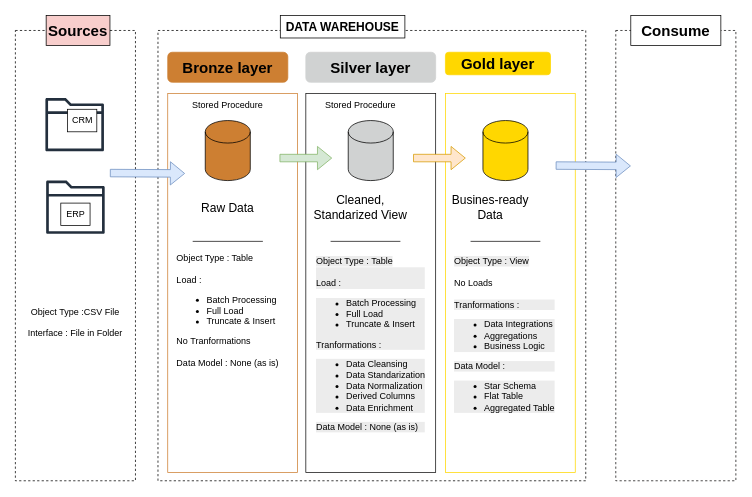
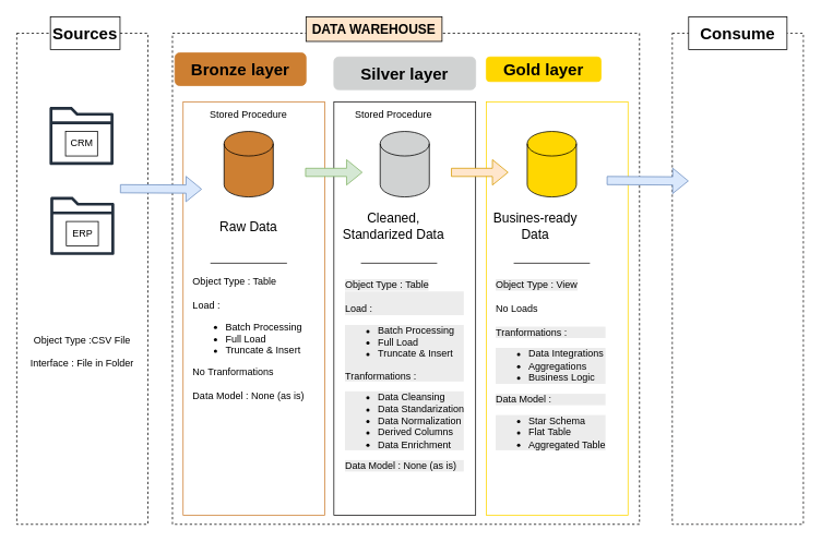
  <mxCell id="0" />
  <mxCell id="1" parent="0" />
  <mxCell id="2" value="" style="rounded=0;whiteSpace=wrap;html=1;dashed=1;strokeColor=light-dark(#000000,#EDEDED);" vertex="1" parent="1"><mxGeometry x="210" y="40" width="570" height="600" as="geometry" /></mxCell>
  <mxCell id="3" value="" style="rounded=0;whiteSpace=wrap;html=1;dashed=1;" vertex="1" parent="1"><mxGeometry y="40" width="160" height="600" as="geometry" x="20" /></mxCell>
- <mxCell id="4" value="&lt;font style=&quot;font-size: 20px;&quot;&gt;&lt;b&gt;Sources&lt;/b&gt;&lt;/font&gt;" style="rounded=0;whiteSpace=wrap;html=1;fillColor=#f8cecc;" vertex="1" parent="1"><mxGeometry x="61" y="20" width="85" height="40" as="geometry" /></mxCell>
+ <mxCell id="4" value="&lt;font style=&quot;font-size: 20px;&quot;&gt;&lt;b&gt;Sources&lt;/b&gt;&lt;/font&gt;" style="rounded=0;whiteSpace=wrap;html=1;" vertex="1" parent="1"><mxGeometry x="61" y="20" width="85" height="40" as="geometry" /></mxCell>
  <mxCell id="5" value="" style="sketch=0;outlineConnect=0;fontColor=#232F3E;gradientColor=none;fillColor=#232F3D;strokeColor=none;dashed=0;verticalLabelPosition=bottom;verticalAlign=top;align=center;html=1;fontSize=12;fontStyle=0;aspect=fixed;pointerEvents=1;shape=mxgraph.aws4.folder;" vertex="1" parent="1"><mxGeometry x="60" y="130" width="78" height="71" as="geometry" /></mxCell>
- <mxCell id="6" value="CRM" style="rounded=0;whiteSpace=wrap;html=1;" vertex="1" parent="1"><mxGeometry x="89.5" y="145" width="39" height="30" as="geometry" /></mxCell>
+ <mxCell id="6" value="CRM" style="rounded=0;whiteSpace=wrap;html=1;" vertex="1" parent="1"><mxGeometry x="79.5" y="160" width="39" height="30" as="geometry" /></mxCell>
  <mxCell id="7" value="" style="sketch=0;outlineConnect=0;fontColor=#232F3E;gradientColor=none;fillColor=#232F3D;strokeColor=none;dashed=0;verticalLabelPosition=bottom;verticalAlign=top;align=center;html=1;fontSize=12;fontStyle=0;aspect=fixed;pointerEvents=1;shape=mxgraph.aws4.folder;" vertex="1" parent="1"><mxGeometry x="61" y="240" width="78" height="71" as="geometry" /></mxCell>
  <mxCell id="8" value="ERP" style="rounded=0;whiteSpace=wrap;html=1;" vertex="1" parent="1"><mxGeometry x="80.5" y="270" width="39" height="30" as="geometry" /></mxCell>
  <mxCell id="9" value="" style="rounded=0;whiteSpace=wrap;html=1;strokeColor=light-dark(#CD7F32,#CD7F32);fillStyle=hatch;fillColor=none;" vertex="1" parent="1"><mxGeometry x="223" y="124" width="173" height="505" as="geometry" /></mxCell>
- <mxCell id="10" value="&lt;font style=&quot;font-size: 20px;&quot;&gt;&lt;b&gt;Bronze layer&lt;/b&gt;&lt;/font&gt;" style="rounded=1;whiteSpace=wrap;html=1;strokeColor=light-dark(#CD7F32,#CD7F32);fillColor=light-dark(#cd7f32, #ededed);" vertex="1" parent="1"><mxGeometry x="223" y="69" width="160" height="40" as="geometry" /></mxCell>
+ <mxCell id="10" value="&lt;font style=&quot;font-size: 20px;&quot;&gt;&lt;b&gt;Bronze layer&lt;/b&gt;&lt;/font&gt;" style="rounded=1;whiteSpace=wrap;html=1;strokeColor=light-dark(#CD7F32,#CD7F32);fillColor=light-dark(#cd7f32, #ededed);" vertex="1" parent="1"><mxGeometry x="213" y="64" width="160" height="40" as="geometry" /></mxCell>
  <mxCell id="11" value="" style="rounded=0;whiteSpace=wrap;html=1;strokeColor=light-dark(#121111, #ededed);fillStyle=hatch;fillColor=none;" vertex="1" parent="1"><mxGeometry x="407" y="124" width="173" height="505" as="geometry" /></mxCell>
  <mxCell id="12" value="&lt;font style=&quot;font-size: 20px;&quot;&gt;&lt;b&gt;Silver la&lt;/b&gt;&lt;/font&gt;&lt;b style=&quot;font-size: 20px; background-color: transparent; color: light-dark(rgb(0, 0, 0), rgb(255, 255, 255));&quot;&gt;yer&lt;/b&gt;" style="rounded=1;whiteSpace=wrap;html=1;strokeColor=light-dark(#D0D2D2,#D0D2D2);fillColor=light-dark(#D0D2D2,#D0D2D2);" vertex="1" parent="1"><mxGeometry x="407" y="69" width="173" height="40" as="geometry" /></mxCell>
  <mxCell id="13" value="" style="rounded=0;whiteSpace=wrap;html=1;strokeColor=light-dark(#FFD700,#FFD700);fillStyle=hatch;gradientColor=none;fillColor=none;" vertex="1" parent="1"><mxGeometry x="593" y="124" width="173" height="505" as="geometry" /></mxCell>
  <mxCell id="14" value="&lt;font style=&quot;font-size: 20px;&quot;&gt;&lt;b&gt;Gold layer&lt;/b&gt;&lt;/font&gt;" style="rounded=1;whiteSpace=wrap;html=1;strokeColor=light-dark(#FFD700,#FFD700);fillColor=light-dark(#FFD700,#FFD700);" vertex="1" parent="1"><mxGeometry x="593" y="69" width="140" height="30" as="geometry" /></mxCell>
- <mxCell id="15" value="&lt;b&gt;&lt;font style=&quot;font-size: 16px;&quot;&gt;DATA WAREHOUSE&lt;/font&gt;&lt;/b&gt;" style="rounded=0;whiteSpace=wrap;html=1;" vertex="1" parent="1"><mxGeometry x="373" y="20" width="166" height="30" as="geometry" /></mxCell>
+ <mxCell id="15" value="&lt;b&gt;&lt;font style=&quot;font-size: 16px;&quot;&gt;DATA WAREHOUSE&lt;/font&gt;&lt;/b&gt;" style="rounded=0;whiteSpace=wrap;html=1;fillColor=#ffe6cc;" vertex="1" parent="1"><mxGeometry x="373" y="20" width="166" height="30" as="geometry" /></mxCell>
  <mxCell id="16" value="" style="shape=cylinder3;whiteSpace=wrap;html=1;boundedLbl=1;backgroundOutline=1;size=15;gradientColor=none;fillColor=light-dark(#CD7F32,#CD7F32);" vertex="1" parent="1"><mxGeometry x="273" y="160" width="60" height="80" as="geometry" /></mxCell>
  <mxCell id="17" value="" style="shape=cylinder3;whiteSpace=wrap;html=1;boundedLbl=1;backgroundOutline=1;size=15;gradientColor=none;fillColor=light-dark(#d0d2d2, #CD7F32);" vertex="1" parent="1"><mxGeometry x="463.5" y="160" width="60" height="80" as="geometry" /></mxCell>
  <mxCell id="18" value="" style="shape=cylinder3;whiteSpace=wrap;html=1;boundedLbl=1;backgroundOutline=1;size=15;gradientColor=none;fillColor=light-dark(#ffd700, #CD7F32);" vertex="1" parent="1"><mxGeometry x="643" y="160" width="60" height="80" as="geometry" /></mxCell>
  <mxCell id="19" value="&lt;font style=&quot;font-size: 16px;&quot;&gt;Raw Data&lt;/font&gt;" style="rounded=0;whiteSpace=wrap;html=1;fillColor=none;strokeColor=none;" vertex="1" parent="1"><mxGeometry x="263" y="258" width="80" height="35" as="geometry" /></mxCell>
- <mxCell id="20" value="&lt;font style=&quot;font-size: 16px;&quot;&gt;Cleaned, Standarized View&lt;/font&gt;" style="rounded=0;whiteSpace=wrap;html=1;fillColor=none;strokeColor=none;" vertex="1" parent="1"><mxGeometry x="410" y="258" width="140" height="35" as="geometry" /></mxCell>
+ <mxCell id="20" value="&lt;font style=&quot;font-size: 16px;&quot;&gt;Cleaned, Standarized Data&lt;/font&gt;" style="rounded=0;whiteSpace=wrap;html=1;fillColor=none;strokeColor=none;" vertex="1" parent="1"><mxGeometry x="410" y="258" width="140" height="35" as="geometry" /></mxCell>
  <mxCell id="21" value="&lt;font style=&quot;font-size: 16px;&quot;&gt;Busines-ready Data&lt;/font&gt;" style="rounded=0;whiteSpace=wrap;html=1;fillColor=none;strokeColor=none;" vertex="1" parent="1"><mxGeometry x="583" y="258" width="140" height="35" as="geometry" /></mxCell>
  <mxCell id="22" value="" style="endArrow=none;html=1;rounded=0;strokeColor=light-dark(#121111, #ededed);" edge="1" parent="1"><mxGeometry relative="1" as="geometry"><mxPoint x="256.25" y="321" as="sourcePoint" /><mxPoint x="349.75" y="321" as="targetPoint" /></mxGeometry></mxCell>
  <mxCell id="23" value="" style="rounded=0;whiteSpace=wrap;html=1;dashed=1;strokeColor=light-dark(#121111, #ededed);" vertex="1" parent="1"><mxGeometry x="820" y="40" width="160" height="600" as="geometry" /></mxCell>
  <mxCell id="24" value="&lt;font style=&quot;font-size: 20px;&quot;&gt;&lt;b&gt;Consume&lt;/b&gt;&lt;/font&gt;" style="rounded=0;whiteSpace=wrap;html=1;" vertex="1" parent="1"><mxGeometry x="840" y="20" width="120" height="40" as="geometry" /></mxCell>
  <mxCell id="25" value="" style="endArrow=none;html=1;rounded=0;strokeColor=light-dark(#121111, #D0D2D2);" edge="1" parent="1"><mxGeometry relative="1" as="geometry"><mxPoint x="440" y="321" as="sourcePoint" /><mxPoint x="533" y="321" as="targetPoint" /></mxGeometry></mxCell>
  <mxCell id="26" value="" style="endArrow=none;html=1;rounded=0;strokeColor=light-dark(#121111, #ededed);" edge="1" parent="1"><mxGeometry relative="1" as="geometry"><mxPoint x="626.5" y="321" as="sourcePoint" /><mxPoint x="719.5" y="321" as="targetPoint" /></mxGeometry></mxCell>
  <mxCell id="27" value="&lt;br&gt;&lt;span style=&quot;color: rgb(0, 0, 0); font-family: Helvetica; font-size: 12px; font-style: normal; font-variant-ligatures: normal; font-variant-caps: normal; font-weight: 400; letter-spacing: normal; orphans: 2; text-indent: 0px; text-transform: none; widows: 2; word-spacing: 0px; -webkit-text-stroke-width: 0px; white-space: normal; background-color: rgb(236, 236, 236); text-decoration-thickness: initial; text-decoration-style: initial; text-decoration-color: initial; float: none; display: inline !important;&quot;&gt;Object Type : Table&lt;/span&gt;&lt;div style=&quot;forced-color-adjust: none; color: rgb(0, 0, 0); font-family: Helvetica; font-size: 12px; font-style: normal; font-variant-ligatures: normal; font-variant-caps: normal; font-weight: 400; letter-spacing: normal; orphans: 2; text-indent: 0px; text-transform: none; widows: 2; word-spacing: 0px; -webkit-text-stroke-width: 0px; white-space: normal; background-color: rgb(236, 236, 236); text-decoration-thickness: initial; text-decoration-style: initial; text-decoration-color: initial;&quot;&gt;&lt;br style=&quot;forced-color-adjust: none;&quot;&gt;&lt;div style=&quot;forced-color-adjust: none;&quot;&gt;Load :&lt;/div&gt;&lt;/div&gt;&lt;div style=&quot;forced-color-adjust: none; color: rgb(0, 0, 0); font-family: Helvetica; font-size: 12px; font-style: normal; font-variant-ligatures: normal; font-variant-caps: normal; font-weight: 400; letter-spacing: normal; orphans: 2; text-indent: 0px; text-transform: none; widows: 2; word-spacing: 0px; -webkit-text-stroke-width: 0px; white-space: normal; background-color: rgb(236, 236, 236); text-decoration-thickness: initial; text-decoration-style: initial; text-decoration-color: initial;&quot;&gt;&lt;ul style=&quot;forced-color-adjust: none;&quot;&gt;&lt;li style=&quot;forced-color-adjust: none;&quot;&gt;Batch Processing&lt;/li&gt;&lt;li style=&quot;forced-color-adjust: none;&quot;&gt;Full Load&lt;/li&gt;&lt;li style=&quot;forced-color-adjust: none;&quot;&gt;Truncate &amp;amp; Insert&lt;/li&gt;&lt;/ul&gt;Tranformations :&amp;nbsp;&lt;/div&gt;&lt;div style=&quot;forced-color-adjust: none; color: rgb(0, 0, 0); font-family: Helvetica; font-size: 12px; font-style: normal; font-variant-ligatures: normal; font-variant-caps: normal; font-weight: 400; letter-spacing: normal; orphans: 2; text-indent: 0px; text-transform: none; widows: 2; word-spacing: 0px; -webkit-text-stroke-width: 0px; white-space: normal; background-color: rgb(236, 236, 236); text-decoration-thickness: initial; text-decoration-style: initial; text-decoration-color: initial;&quot;&gt;&lt;ul&gt;&lt;li&gt;Data Cleansing&lt;/li&gt;&lt;li&gt;Data Standarization&lt;/li&gt;&lt;li&gt;Data Normalization&lt;/li&gt;&lt;li&gt;Derived Columns&lt;/li&gt;&lt;li&gt;Data Enrichment&lt;/li&gt;&lt;/ul&gt;&lt;/div&gt;&lt;div style=&quot;forced-color-adjust: none; color: rgb(0, 0, 0); font-family: Helvetica; font-size: 12px; font-style: normal; font-variant-ligatures: normal; font-variant-caps: normal; font-weight: 400; letter-spacing: normal; orphans: 2; text-indent: 0px; text-transform: none; widows: 2; word-spacing: 0px; -webkit-text-stroke-width: 0px; white-space: normal; background-color: rgb(236, 236, 236); text-decoration-thickness: initial; text-decoration-style: initial; text-decoration-color: initial;&quot;&gt;Data Model : None (as is)&lt;/div&gt;&lt;div&gt;&lt;br&gt;&lt;/div&gt;" style="rounded=0;whiteSpace=wrap;html=1;fillColor=none;strokeColor=none;align=left;verticalAlign=top;" vertex="1" parent="1"><mxGeometry x="418.5" y="320" width="153" height="280" as="geometry" /></mxCell>
  <mxCell id="28" value="&lt;br&gt;&lt;span style=&quot;float: none; color: rgb(0, 0, 0); background-color: rgb(236, 236, 236); display: inline !important;&quot;&gt;Object Type : View&lt;/span&gt;&lt;div&gt;&lt;div style=&quot;&quot;&gt;&lt;br&gt;&lt;/div&gt;&lt;div style=&quot;&quot;&gt;No Loads&lt;/div&gt;&lt;div style=&quot;&quot;&gt;&lt;br&gt;&lt;/div&gt;&lt;div style=&quot;color: rgb(0, 0, 0); background-color: rgb(236, 236, 236);&quot;&gt;Tranformations :&amp;nbsp;&lt;/div&gt;&lt;div style=&quot;color: rgb(0, 0, 0); background-color: rgb(236, 236, 236);&quot;&gt;&lt;ul&gt;&lt;li&gt;Data Integrations&lt;/li&gt;&lt;li&gt;Aggregations&lt;/li&gt;&lt;li&gt;Business Logic&lt;/li&gt;&lt;/ul&gt;&lt;/div&gt;&lt;div style=&quot;color: rgb(0, 0, 0); background-color: rgb(236, 236, 236);&quot;&gt;Data Model :&amp;nbsp;&lt;/div&gt;&lt;/div&gt;&lt;div style=&quot;color: rgb(0, 0, 0); background-color: rgb(236, 236, 236);&quot;&gt;&lt;ul&gt;&lt;li&gt;Star Schema&lt;/li&gt;&lt;li&gt;Flat Table&lt;/li&gt;&lt;li&gt;Aggregated Table&lt;/li&gt;&lt;/ul&gt;&lt;/div&gt;" style="rounded=0;whiteSpace=wrap;html=1;fillColor=none;strokeColor=none;align=left;verticalAlign=top;" vertex="1" parent="1"><mxGeometry x="603" y="320" width="153" height="270" as="geometry" /></mxCell>
  <mxCell id="29" value="Object Type : Table&lt;div&gt;&lt;br&gt;&lt;div&gt;Load :&lt;/div&gt;&lt;/div&gt;&lt;div&gt;&lt;ul&gt;&lt;li&gt;Batch Processing&lt;/li&gt;&lt;li&gt;Full Load&lt;/li&gt;&lt;li&gt;Truncate &amp;amp; Insert&lt;/li&gt;&lt;/ul&gt;No Tranformations&lt;/div&gt;&lt;div&gt;&lt;br&gt;&lt;/div&gt;&lt;div&gt;Data Model : None (as is)&lt;/div&gt;" style="rounded=0;whiteSpace=wrap;html=1;fillColor=none;strokeColor=none;align=left;verticalAlign=top;" vertex="1" parent="1"><mxGeometry x="233" y="330" width="153" height="180" as="geometry" /></mxCell>
  <mxCell id="30" value="Stored Procedure" style="rounded=0;whiteSpace=wrap;html=1;fillColor=none;strokeColor=none;" vertex="1" parent="1"><mxGeometry x="248" y="130" width="110" height="20" as="geometry" /></mxCell>
  <mxCell id="31" value="Stored Procedure" style="rounded=0;whiteSpace=wrap;html=1;fillColor=none;strokeColor=none;" vertex="1" parent="1"><mxGeometry x="425" y="130" width="110" height="20" as="geometry" /></mxCell>
  <mxCell id="32" value="" style="shape=flexArrow;endArrow=classic;html=1;rounded=0;entryX=0.25;entryY=0.499;entryDx=0;entryDy=0;entryPerimeter=0;fillColor=#dae8fc;strokeColor=#6c8ebf;" edge="1" parent="1"><mxGeometry width="50" height="50" relative="1" as="geometry"><mxPoint x="146" y="230" as="sourcePoint" /><mxPoint x="246" y="230.5" as="targetPoint" /></mxGeometry></mxCell>
  <mxCell id="33" value="Object Type :CSV File&lt;div&gt;&lt;br&gt;&lt;/div&gt;&lt;div&gt;Interface : File in Folder&lt;/div&gt;" style="rounded=0;whiteSpace=wrap;html=1;fillColor=none;strokeColor=none;" vertex="1" parent="1"><mxGeometry x="30" y="339" width="140" height="180" as="geometry" /></mxCell>
  <mxCell id="34" value="" style="shape=flexArrow;endArrow=classic;html=1;rounded=0;fillColor=#d5e8d4;strokeColor=#82b366;" edge="1" parent="1"><mxGeometry width="50" height="50" relative="1" as="geometry"><mxPoint x="372" y="210" as="sourcePoint" /><mxPoint x="442" y="210" as="targetPoint" /></mxGeometry></mxCell>
  <mxCell id="35" value="" style="shape=flexArrow;endArrow=classic;html=1;rounded=0;fillColor=#ffe6cc;strokeColor=#d79b00;" edge="1" parent="1"><mxGeometry width="50" height="50" relative="1" as="geometry"><mxPoint x="550" y="210" as="sourcePoint" /><mxPoint x="620" y="210" as="targetPoint" /></mxGeometry></mxCell>
  <mxCell id="36" value="" style="shape=flexArrow;endArrow=classic;html=1;rounded=0;entryX=0.25;entryY=0.499;entryDx=0;entryDy=0;entryPerimeter=0;fillColor=#dae8fc;strokeColor=#6c8ebf;" edge="1" parent="1"><mxGeometry width="50" height="50" relative="1" as="geometry"><mxPoint x="740" y="220" as="sourcePoint" /><mxPoint x="840" y="220.5" as="targetPoint" /></mxGeometry></mxCell>
